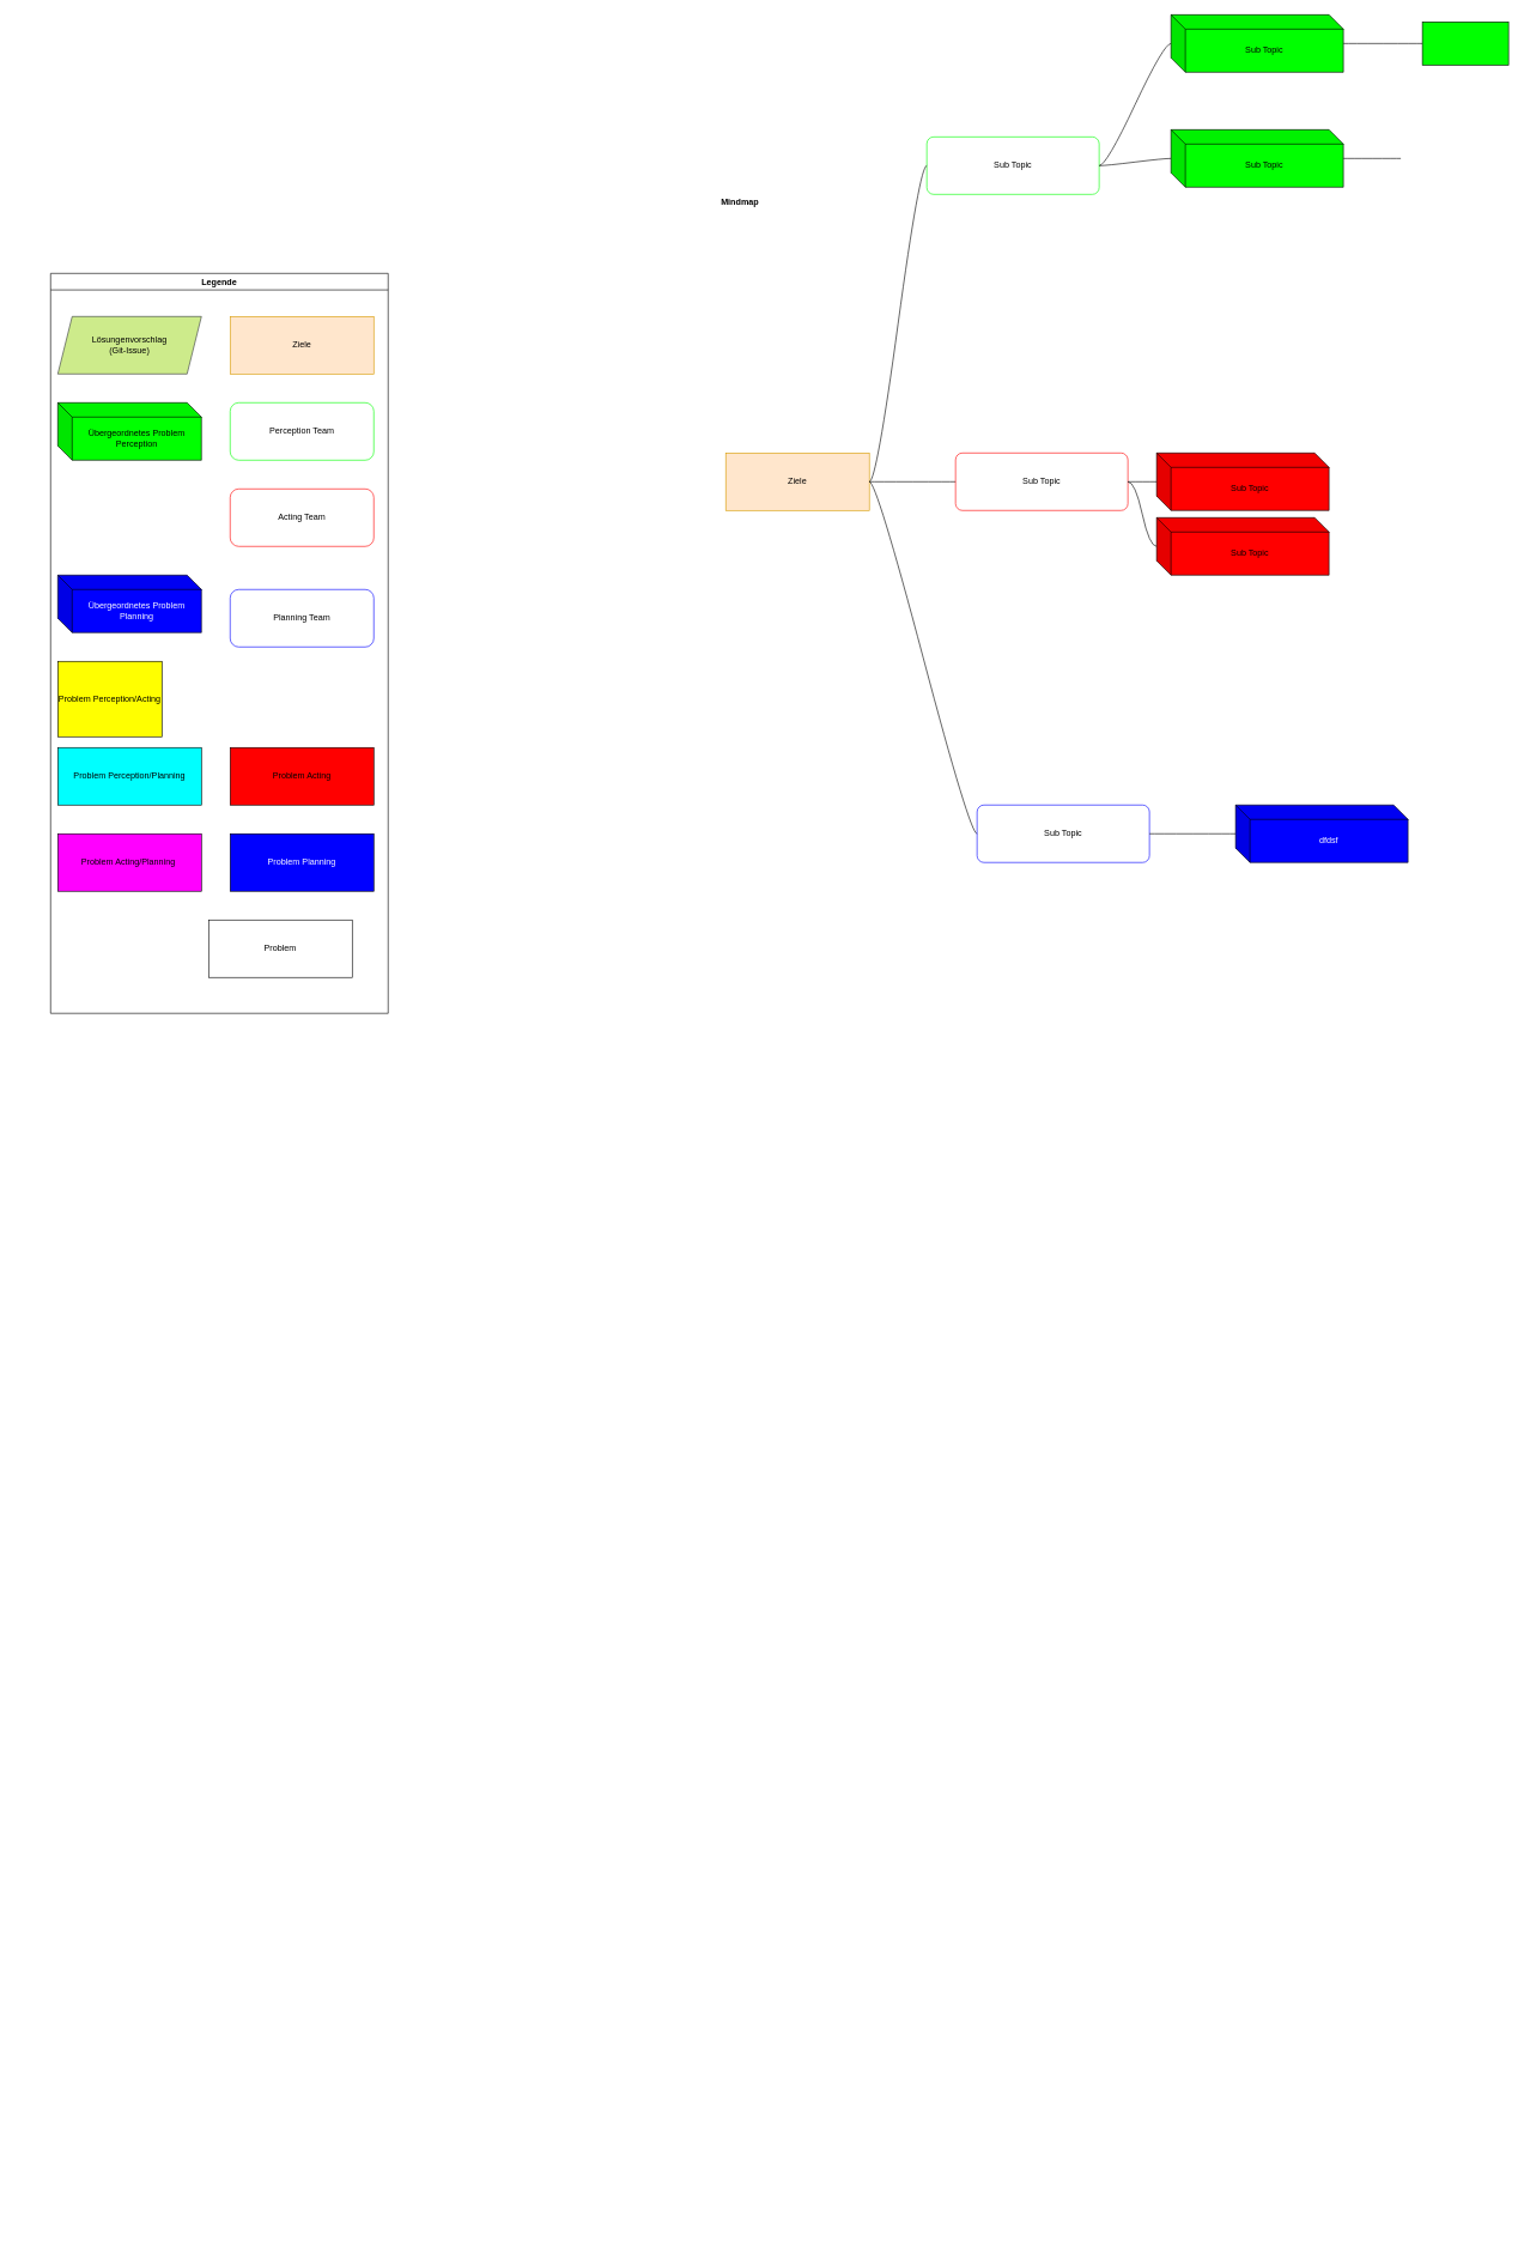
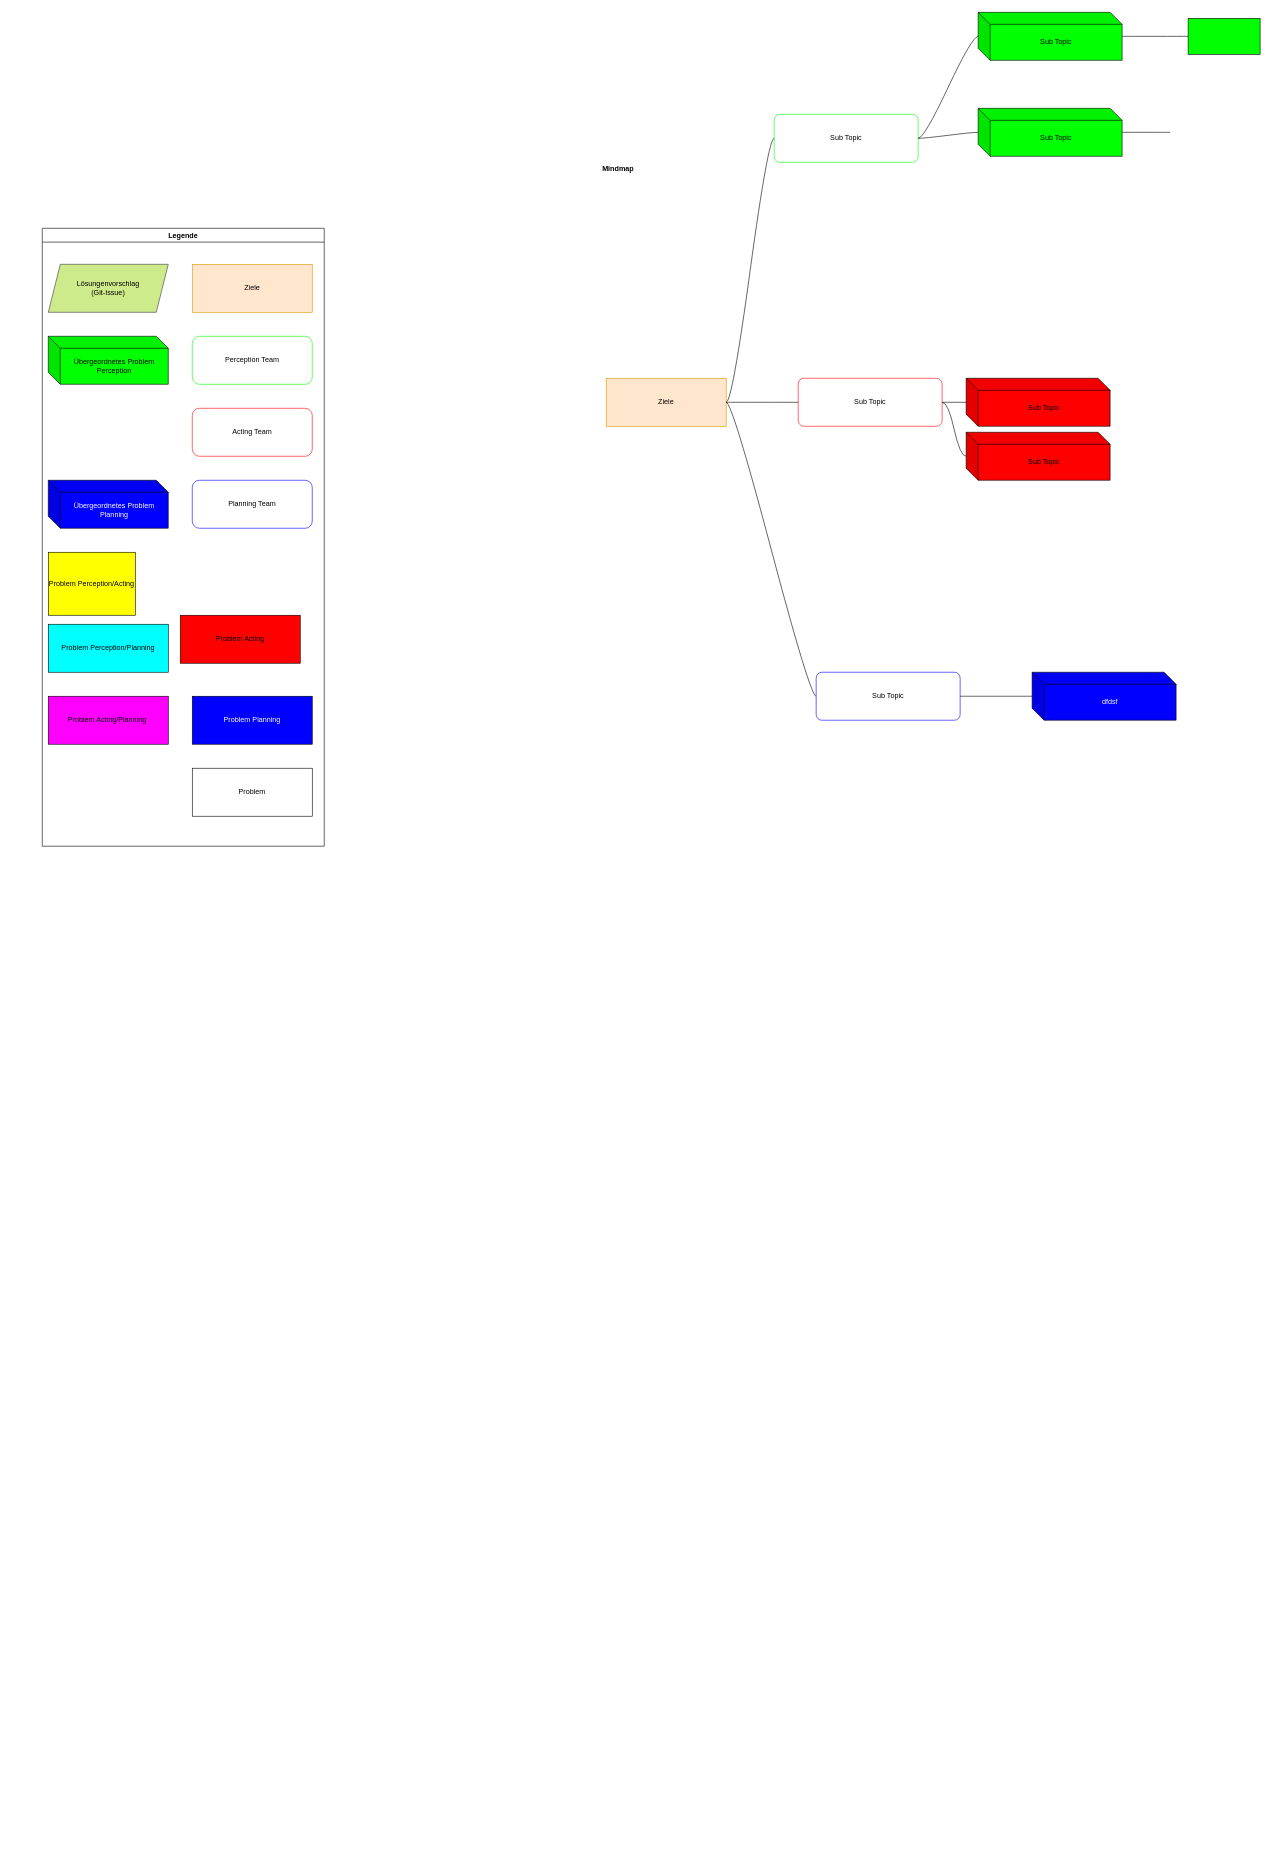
  <mxCell id="0" />
  <mxCell id="1" parent="0" />
  <mxCell id="2" value="Mindmap" style="swimlane;startSize=20;horizontal=1;containerType=tree;strokeColor=none;fillColor=none;" parent="1" vertex="1"><mxGeometry x="20" y="270" width="2020" height="2830" as="geometry" /></mxCell>
  <mxCell id="3" value="Legende" style="swimlane;" parent="2" vertex="1"><mxGeometry x="50" y="110" width="470" height="1030" as="geometry"><mxRectangle x="20" y="190" width="90" height="30" as="alternateBounds" /></mxGeometry></mxCell>
  <mxCell id="4" value="Ziele" style="rounded=0;whiteSpace=wrap;html=1;fillColor=#ffe6cc;strokeColor=#d79b00;treeFolding=1;treeMoving=1;noLabel=0;fixedWidth=1;" parent="3" vertex="1"><mxGeometry x="250" y="60" width="200" height="80" as="geometry" /></mxCell>
  <mxCell id="5" value="Perception Team" style="rounded=1;whiteSpace=wrap;html=1;gradientColor=default;fillColor=none;strokeColor=#00ff00;container=0;part=0;treeFolding=1;treeMoving=1;" parent="3" vertex="1"><mxGeometry x="250" y="180" width="200" height="80" as="geometry" /></mxCell>
  <mxCell id="6" value="Acting Team" style="rounded=1;whiteSpace=wrap;html=1;fillColor=none;strokeColor=#FF0000;treeFolding=1;treeMoving=1;" parent="3" vertex="1"><mxGeometry x="250" y="300" width="200" height="80" as="geometry" /></mxCell>
- <mxCell id="7" value="Planning Team" style="rounded=1;whiteSpace=wrap;html=1;gradientColor=default;fillColor=none;strokeColor=#0000ff;treeFolding=1;treeMoving=1;" parent="3" vertex="1"><mxGeometry x="250" y="440" width="200" height="80" as="geometry" /></mxCell>
+ <mxCell id="7" value="Planning Team" style="rounded=1;whiteSpace=wrap;html=1;gradientColor=default;fillColor=none;strokeColor=#0000ff;treeFolding=1;treeMoving=1;" parent="3" vertex="1"><mxGeometry x="250" y="420" width="200" height="80" as="geometry" /></mxCell>
  <mxCell id="8" value="Übergeordnetes Problem Perception" style="shape=cube;whiteSpace=wrap;html=1;boundedLbl=1;backgroundOutline=1;darkOpacity=0.05;darkOpacity2=0.1;fillColor=#00ff00;treeFolding=1;treeMoving=1;" parent="3" vertex="1"><mxGeometry x="10" y="180" width="200" height="80" as="geometry" /></mxCell>
  <mxCell id="9" value="&lt;font color=&quot;#ffffff&quot;&gt;Übergeordnetes Problem Planning&lt;/font&gt;" style="shape=cube;whiteSpace=wrap;html=1;boundedLbl=1;backgroundOutline=1;darkOpacity=0.05;darkOpacity2=0.1;fillColor=#0000ff;treeFolding=1;treeMoving=1;" parent="3" vertex="1"><mxGeometry x="10" y="420" width="200" height="80" as="geometry" /></mxCell>
  <mxCell id="10" value="Problem Acting/Planning&amp;nbsp;" style="rounded=0;whiteSpace=wrap;html=1;fillColor=#ff00ff;treeFolding=1;treeMoving=1;" parent="3" vertex="1"><mxGeometry x="10" y="780" width="200" height="80" as="geometry" /></mxCell>
  <mxCell id="11" value="Problem Perception/Planning" style="rounded=0;whiteSpace=wrap;html=1;fillColor=#00ffff;treeFolding=1;treeMoving=1;" parent="3" vertex="1"><mxGeometry x="10" y="660" width="200" height="80" as="geometry" /></mxCell>
  <mxCell id="12" value="Problem Perception/Acting" style="rounded=0;whiteSpace=wrap;html=1;fillColor=#ffff00;treeFolding=1;treeMoving=1;" parent="3" vertex="1"><mxGeometry x="10" y="540" width="145" height="105" as="geometry" /></mxCell>
  <mxCell id="13" value="&lt;font color=&quot;#ffffff&quot;&gt;Problem Planning&lt;/font&gt;" style="rounded=0;whiteSpace=wrap;html=1;fillColor=#0000ff;treeFolding=1;treeMoving=1;" parent="3" vertex="1"><mxGeometry x="250" y="780" width="200" height="80" as="geometry" /></mxCell>
- <mxCell id="14" value="Problem Acting" style="rounded=0;whiteSpace=wrap;html=1;fillColor=#ff0000;treeFolding=1;treeMoving=1;" parent="3" vertex="1"><mxGeometry x="250" y="660" width="200" height="80" as="geometry" /></mxCell>
+ <mxCell id="14" value="Problem Acting" style="rounded=0;whiteSpace=wrap;html=1;fillColor=#ff0000;treeFolding=1;treeMoving=1;" parent="3" vertex="1"><mxGeometry x="230" y="645" width="200" height="80" as="geometry" /></mxCell>
  <mxCell id="15" value="Lösungenvorschlag&lt;div&gt;(Git-Issue)&lt;/div&gt;" style="shape=parallelogram;perimeter=parallelogramPerimeter;whiteSpace=wrap;html=1;fixedSize=1;gradientDirection=radial;fillColor=#cdeb8b;strokeColor=#36393d;treeFolding=1;treeMoving=1;" parent="3" vertex="1"><mxGeometry x="10" y="60" width="200" height="80" as="geometry" /></mxCell>
- <mxCell id="16" value="Problem" style="rounded=0;whiteSpace=wrap;html=1;treeFolding=1;treeMoving=1;" parent="3" vertex="1"><mxGeometry x="220" y="900" width="200" height="80" as="geometry" /></mxCell>
+ <mxCell id="16" value="Problem" style="rounded=0;whiteSpace=wrap;html=1;treeFolding=1;treeMoving=1;" parent="3" vertex="1"><mxGeometry x="250" y="900" width="200" height="80" as="geometry" /></mxCell>
  <mxCell id="17" value="Ziele" style="rounded=0;whiteSpace=wrap;html=1;fillColor=#ffe6cc;strokeColor=#d79b00;treeFolding=1;treeMoving=1;" parent="2" vertex="1"><mxGeometry x="990.0" y="360" width="200" height="80" as="geometry" /></mxCell>
  <mxCell id="18" value="" style="edgeStyle=entityRelationEdgeStyle;startArrow=none;endArrow=none;segment=10;curved=1;sourcePerimeterSpacing=0;targetPerimeterSpacing=0;rounded=0;fontFamily=Helvetica;fontSize=12;fontColor=default;exitX=1;exitY=0.5;exitDx=0;exitDy=0;" parent="2" source="17" target="19" edge="1"><mxGeometry relative="1" as="geometry"><mxPoint x="1410" y="-2330" as="sourcePoint" /></mxGeometry></mxCell>
  <mxCell id="19" value="Sub Topic" style="whiteSpace=wrap;html=1;rounded=1;arcSize=12;align=center;verticalAlign=middle;strokeWidth=1;autosize=1;spacing=4;treeFolding=1;treeMoving=1;newEdgeStyle={&quot;edgeStyle&quot;:&quot;entityRelationEdgeStyle&quot;,&quot;startArrow&quot;:&quot;none&quot;,&quot;endArrow&quot;:&quot;none&quot;,&quot;segment&quot;:10,&quot;curved&quot;:1,&quot;sourcePerimeterSpacing&quot;:0,&quot;targetPerimeterSpacing&quot;:0};strokeColor=#0000ff;fontFamily=Helvetica;fontSize=12;fontColor=default;fillColor=none;gradientColor=default;" parent="2" vertex="1"><mxGeometry x="1340" y="850" width="240" height="80" as="geometry" /></mxCell>
  <mxCell id="20" value="" style="edgeStyle=entityRelationEdgeStyle;startArrow=none;endArrow=none;segment=10;curved=1;sourcePerimeterSpacing=0;targetPerimeterSpacing=0;rounded=0;fontFamily=Helvetica;fontSize=12;fontColor=default;exitX=1;exitY=0.5;exitDx=0;exitDy=0;" parent="2" source="17" target="21" edge="1"><mxGeometry relative="1" as="geometry"><mxPoint x="1410" y="-2330" as="sourcePoint" /></mxGeometry></mxCell>
  <mxCell id="21" value="Sub Topic" style="whiteSpace=wrap;html=1;rounded=1;arcSize=12;align=center;verticalAlign=middle;strokeWidth=1;autosize=1;spacing=4;treeFolding=1;treeMoving=1;newEdgeStyle={&quot;edgeStyle&quot;:&quot;entityRelationEdgeStyle&quot;,&quot;startArrow&quot;:&quot;none&quot;,&quot;endArrow&quot;:&quot;none&quot;,&quot;segment&quot;:10,&quot;curved&quot;:1,&quot;sourcePerimeterSpacing&quot;:0,&quot;targetPerimeterSpacing&quot;:0};strokeColor=#FF0000;fontFamily=Helvetica;fontSize=12;fontColor=default;fillColor=none;gradientColor=default;" parent="2" vertex="1"><mxGeometry x="1310" y="360" width="240" height="80" as="geometry" /></mxCell>
  <mxCell id="22" value="" style="edgeStyle=entityRelationEdgeStyle;startArrow=none;endArrow=none;segment=10;curved=1;sourcePerimeterSpacing=0;targetPerimeterSpacing=0;rounded=0;fontFamily=Helvetica;fontSize=12;fontColor=default;exitX=1;exitY=0.5;exitDx=0;exitDy=0;" parent="2" source="21" target="23" edge="1"><mxGeometry relative="1" as="geometry"><mxPoint x="1410" y="-2330" as="sourcePoint" /></mxGeometry></mxCell>
  <mxCell id="23" value="Sub Topic" style="whiteSpace=wrap;html=1;rounded=1;arcSize=12;align=center;verticalAlign=middle;strokeWidth=1;autosize=1;spacing=4;treeFolding=1;treeMoving=1;newEdgeStyle={&quot;edgeStyle&quot;:&quot;entityRelationEdgeStyle&quot;,&quot;startArrow&quot;:&quot;none&quot;,&quot;endArrow&quot;:&quot;none&quot;,&quot;segment&quot;:10,&quot;curved&quot;:1,&quot;sourcePerimeterSpacing&quot;:0,&quot;targetPerimeterSpacing&quot;:0};strokeColor=default;fontFamily=Helvetica;fontSize=12;fontColor=default;fillColor=#ff0000;gradientColor=none;shape=cube;boundedLbl=1;backgroundOutline=1;darkOpacity=0.05;darkOpacity2=0.1;" parent="2" vertex="1"><mxGeometry x="1590" y="360" width="240" height="80" as="geometry" /></mxCell>
  <mxCell id="24" value="" style="edgeStyle=entityRelationEdgeStyle;startArrow=none;endArrow=none;segment=10;curved=1;sourcePerimeterSpacing=0;targetPerimeterSpacing=0;rounded=0;fontFamily=Helvetica;fontSize=12;fontColor=default;exitX=1;exitY=0.5;exitDx=0;exitDy=0;" parent="2" source="21" target="25" edge="1"><mxGeometry relative="1" as="geometry"><mxPoint x="1770" y="-2330" as="sourcePoint" /></mxGeometry></mxCell>
  <mxCell id="25" value="Sub Topic" style="whiteSpace=wrap;html=1;rounded=1;arcSize=12;align=center;verticalAlign=middle;strokeWidth=1;autosize=1;spacing=4;treeFolding=1;treeMoving=1;newEdgeStyle={&quot;edgeStyle&quot;:&quot;entityRelationEdgeStyle&quot;,&quot;startArrow&quot;:&quot;none&quot;,&quot;endArrow&quot;:&quot;none&quot;,&quot;segment&quot;:10,&quot;curved&quot;:1,&quot;sourcePerimeterSpacing&quot;:0,&quot;targetPerimeterSpacing&quot;:0};strokeColor=default;fontFamily=Helvetica;fontSize=12;fontColor=default;fillColor=#ff0000;gradientColor=none;shape=cube;boundedLbl=1;backgroundOutline=1;darkOpacity=0.05;darkOpacity2=0.1;" parent="2" vertex="1"><mxGeometry x="1590" y="450" width="240" height="80" as="geometry" /></mxCell>
  <mxCell id="26" value="" style="edgeStyle=entityRelationEdgeStyle;startArrow=none;endArrow=none;segment=10;curved=1;sourcePerimeterSpacing=0;targetPerimeterSpacing=0;rounded=0;fontFamily=Helvetica;fontSize=12;fontColor=default;exitX=1;exitY=0.5;exitDx=0;exitDy=0;" parent="2" source="19" target="27" edge="1"><mxGeometry relative="1" as="geometry"><mxPoint x="1410" y="-2330" as="sourcePoint" /></mxGeometry></mxCell>
  <mxCell id="27" value="&lt;font color=&quot;#ffffff&quot;&gt;dfdsf&lt;/font&gt;" style="whiteSpace=wrap;html=1;rounded=1;arcSize=12;align=center;verticalAlign=middle;strokeWidth=1;autosize=1;spacing=4;treeFolding=1;treeMoving=1;newEdgeStyle={&quot;edgeStyle&quot;:&quot;entityRelationEdgeStyle&quot;,&quot;startArrow&quot;:&quot;none&quot;,&quot;endArrow&quot;:&quot;none&quot;,&quot;segment&quot;:10,&quot;curved&quot;:1,&quot;sourcePerimeterSpacing&quot;:0,&quot;targetPerimeterSpacing&quot;:0};strokeColor=default;fontFamily=Helvetica;fontSize=12;fontColor=default;fillColor=#0000ff;gradientColor=none;shape=cube;boundedLbl=1;backgroundOutline=1;darkOpacity=0.05;darkOpacity2=0.1;" parent="2" vertex="1"><mxGeometry x="1700" y="850" width="240" height="80" as="geometry" /></mxCell>
  <mxCell id="28" value="" style="edgeStyle=entityRelationEdgeStyle;rounded=0;orthogonalLoop=1;jettySize=auto;html=1;startArrow=none;endArrow=none;segment=10;curved=1;sourcePerimeterSpacing=0;targetPerimeterSpacing=0;fontFamily=Helvetica;fontSize=12;fontColor=default;" parent="1" source="29" target="33" edge="1"><mxGeometry relative="1" as="geometry" /></mxCell>
  <mxCell id="29" value="Sub Topic" style="whiteSpace=wrap;html=1;rounded=1;arcSize=12;align=center;verticalAlign=middle;strokeWidth=1;autosize=1;spacing=4;treeFolding=1;treeMoving=1;newEdgeStyle={&quot;edgeStyle&quot;:&quot;entityRelationEdgeStyle&quot;,&quot;startArrow&quot;:&quot;none&quot;,&quot;endArrow&quot;:&quot;none&quot;,&quot;segment&quot;:10,&quot;curved&quot;:1,&quot;sourcePerimeterSpacing&quot;:0,&quot;targetPerimeterSpacing&quot;:0};strokeColor=#00ff00;fontFamily=Helvetica;fontSize=12;fontColor=default;fillColor=none;gradientColor=default;container=0;part=0;" parent="1" vertex="1"><mxGeometry x="1290" y="190" width="240" height="80" as="geometry" /></mxCell>
  <mxCell id="30" value="" style="edgeStyle=entityRelationEdgeStyle;startArrow=none;endArrow=none;segment=10;curved=1;sourcePerimeterSpacing=0;targetPerimeterSpacing=0;rounded=0;fontFamily=Helvetica;fontSize=12;fontColor=default;exitX=1;exitY=0.5;exitDx=0;exitDy=0;" parent="1" source="17" target="29" edge="1"><mxGeometry relative="1" as="geometry"><mxPoint x="1430" y="-2060" as="sourcePoint" /></mxGeometry></mxCell>
  <mxCell id="31" value="" style="edgeStyle=entityRelationEdgeStyle;rounded=0;orthogonalLoop=1;jettySize=auto;html=1;startArrow=none;endArrow=none;segment=10;curved=1;sourcePerimeterSpacing=0;targetPerimeterSpacing=0;fontFamily=Helvetica;fontSize=12;fontColor=default;" parent="1" source="29" target="35" edge="1"><mxGeometry relative="1" as="geometry" /></mxCell>
  <mxCell id="32" value="" style="edgeStyle=entityRelationEdgeStyle;rounded=0;orthogonalLoop=1;jettySize=auto;html=1;startArrow=none;endArrow=none;segment=10;curved=1;sourcePerimeterSpacing=0;targetPerimeterSpacing=0;fontFamily=Helvetica;fontSize=12;fontColor=default;" parent="1" source="33" target="36" edge="1"><mxGeometry relative="1" as="geometry" /></mxCell>
  <mxCell id="33" value="Sub Topic" style="whiteSpace=wrap;html=1;rounded=1;arcSize=12;align=center;verticalAlign=middle;strokeWidth=1;autosize=1;spacing=4;treeFolding=1;treeMoving=1;newEdgeStyle={&quot;edgeStyle&quot;:&quot;entityRelationEdgeStyle&quot;,&quot;startArrow&quot;:&quot;none&quot;,&quot;endArrow&quot;:&quot;none&quot;,&quot;segment&quot;:10,&quot;curved&quot;:1,&quot;sourcePerimeterSpacing&quot;:0,&quot;targetPerimeterSpacing&quot;:0};strokeColor=default;fontFamily=Helvetica;fontSize=12;fontColor=default;fillColor=#00ff00;gradientColor=none;container=0;part=0;shape=cube;boundedLbl=1;backgroundOutline=1;darkOpacity=0.05;darkOpacity2=0.1;" parent="1" vertex="1"><mxGeometry x="1630" y="20" width="240" height="80" as="geometry" /></mxCell>
  <mxCell id="34" value="" style="edgeStyle=entityRelationEdgeStyle;html=1;startArrow=none;endArrow=none;segment=10;curved=1;sourcePerimeterSpacing=0;targetPerimeterSpacing=0;" edge="1" parent="1" source="35"><mxGeometry relative="1" as="geometry"><mxPoint x="1950" y="220" as="targetPoint" /></mxGeometry></mxCell>
  <mxCell id="35" value="Sub Topic" style="whiteSpace=wrap;html=1;rounded=1;arcSize=12;align=center;verticalAlign=middle;strokeWidth=1;autosize=1;spacing=4;treeFolding=1;treeMoving=1;newEdgeStyle={&quot;edgeStyle&quot;:&quot;entityRelationEdgeStyle&quot;,&quot;startArrow&quot;:&quot;none&quot;,&quot;endArrow&quot;:&quot;none&quot;,&quot;segment&quot;:10,&quot;curved&quot;:1,&quot;sourcePerimeterSpacing&quot;:0,&quot;targetPerimeterSpacing&quot;:0};strokeColor=default;fontFamily=Helvetica;fontSize=12;fontColor=default;fillColor=#00ff00;gradientColor=none;container=0;part=0;shape=cube;boundedLbl=1;backgroundOutline=1;darkOpacity=0.05;darkOpacity2=0.1;" parent="1" vertex="1"><mxGeometry x="1630" y="180" width="240" height="80" as="geometry" /></mxCell>
  <mxCell id="36" value="" style="whiteSpace=wrap;html=1;fillColor=#00ff00;rounded=0;arcSize=12;strokeWidth=1;autosize=1;spacing=4;gradientColor=none;treeFolding=1;treeMoving=1;" parent="1" vertex="1"><mxGeometry x="1980" y="30" width="120" height="60" as="geometry" /></mxCell>
